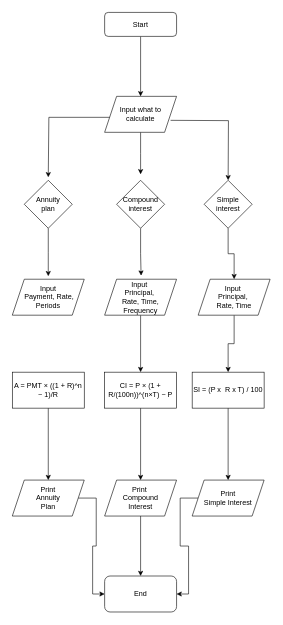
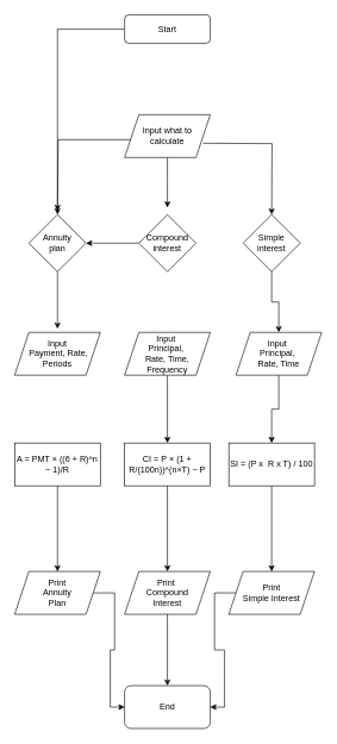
  <mxCell id="0" />
  <mxCell id="1" parent="0" />
- <mxCell id="2" style="edgeStyle=orthogonalEdgeStyle;rounded=0;orthogonalLoop=1;jettySize=auto;html=1;" edge="1" parent="1" source="3" target="7"><mxGeometry relative="1" as="geometry" /></mxCell>
+ <mxCell id="2" style="edgeStyle=orthogonalEdgeStyle;rounded=0;orthogonalLoop=1;jettySize=auto;html=1;" edge="1" parent="1" source="3" target="13"><mxGeometry relative="1" as="geometry" /></mxCell>
  <mxCell id="3" value="Start" style="rounded=1;whiteSpace=wrap;html=1;fontSize=12;glass=0;strokeWidth=1;shadow=0;" vertex="1" parent="1"><mxGeometry x="174" y="20" width="120" height="40" as="geometry" /></mxCell>
  <mxCell id="4" style="edgeStyle=orthogonalEdgeStyle;rounded=0;orthogonalLoop=1;jettySize=auto;html=1;" edge="1" parent="1" source="7"><mxGeometry relative="1" as="geometry"><mxPoint x="234" y="290" as="targetPoint" /></mxGeometry></mxCell>
  <mxCell id="5" style="edgeStyle=orthogonalEdgeStyle;rounded=0;orthogonalLoop=1;jettySize=auto;html=1;entryX=0.5;entryY=0;entryDx=0;entryDy=0;" edge="1" parent="1"><mxGeometry relative="1" as="geometry"><mxPoint x="380" y="300" as="targetPoint" /><mxPoint x="284" y="200" as="sourcePoint" /></mxGeometry></mxCell>
  <mxCell id="6" style="edgeStyle=orthogonalEdgeStyle;rounded=0;orthogonalLoop=1;jettySize=auto;html=1;" edge="1" parent="1"><mxGeometry relative="1" as="geometry"><mxPoint x="80" y="295" as="targetPoint" /><mxPoint x="184" y="195" as="sourcePoint" /><Array as="points"><mxPoint x="81" y="195" /></Array></mxGeometry></mxCell>
  <mxCell id="7" value="Input what to calculate" style="shape=parallelogram;perimeter=parallelogramPerimeter;whiteSpace=wrap;html=1;fixedSize=1;" vertex="1" parent="1"><mxGeometry x="174" y="160" width="120" height="60" as="geometry" /></mxCell>
  <mxCell id="8" style="edgeStyle=orthogonalEdgeStyle;rounded=0;orthogonalLoop=1;jettySize=auto;html=1;entryX=0.5;entryY=0;entryDx=0;entryDy=0;" edge="1" parent="1" source="9" target="15"><mxGeometry relative="1" as="geometry"><mxPoint x="380" y="460" as="targetPoint" /></mxGeometry></mxCell>
  <mxCell id="9" value="Simple&lt;div&gt;interest&lt;/div&gt;" style="rhombus;whiteSpace=wrap;html=1;" vertex="1" parent="1"><mxGeometry x="340" y="300" width="80" height="80" as="geometry" /></mxCell>
- <mxCell id="10" style="edgeStyle=orthogonalEdgeStyle;rounded=0;orthogonalLoop=1;jettySize=auto;html=1;entryX=0.507;entryY=-0.1;entryDx=0;entryDy=0;entryPerimeter=0;" edge="1" parent="1" source="11" target="17"><mxGeometry relative="1" as="geometry"><mxPoint x="234" y="450" as="targetPoint" /></mxGeometry></mxCell>
+ <mxCell id="10" style="edgeStyle=orthogonalEdgeStyle;rounded=0;orthogonalLoop=1;jettySize=auto;html=1;" edge="1" parent="1" source="11" target="13"><mxGeometry relative="1" as="geometry"><mxPoint x="234" y="450" as="targetPoint" /></mxGeometry></mxCell>
  <mxCell id="11" value="Compound interest" style="rhombus;whiteSpace=wrap;html=1;" vertex="1" parent="1"><mxGeometry x="194" y="300" width="80" height="80" as="geometry" /></mxCell>
  <mxCell id="12" style="edgeStyle=orthogonalEdgeStyle;rounded=0;orthogonalLoop=1;jettySize=auto;html=1;" edge="1" parent="1" source="13"><mxGeometry relative="1" as="geometry"><mxPoint x="80" y="460" as="targetPoint" /></mxGeometry></mxCell>
  <mxCell id="13" value="Annuity&lt;div&gt;plan&lt;/div&gt;" style="rhombus;whiteSpace=wrap;html=1;" vertex="1" parent="1"><mxGeometry x="40" y="300" width="80" height="80" as="geometry" /></mxCell>
  <mxCell id="14" style="edgeStyle=orthogonalEdgeStyle;rounded=0;orthogonalLoop=1;jettySize=auto;html=1;entryX=0.5;entryY=0;entryDx=0;entryDy=0;" edge="1" parent="1" source="15" target="20"><mxGeometry relative="1" as="geometry" /></mxCell>
  <mxCell id="15" value="Input&amp;nbsp;&lt;div&gt;Principal,&amp;nbsp;&lt;/div&gt;&lt;div&gt;Rate, Time&lt;/div&gt;" style="shape=parallelogram;perimeter=parallelogramPerimeter;whiteSpace=wrap;html=1;fixedSize=1;" vertex="1" parent="1"><mxGeometry x="330" y="465" width="120" height="60" as="geometry" /></mxCell>
  <mxCell id="16" style="edgeStyle=orthogonalEdgeStyle;rounded=0;orthogonalLoop=1;jettySize=auto;html=1;entryX=0.5;entryY=0;entryDx=0;entryDy=0;" edge="1" parent="1" source="17" target="22"><mxGeometry relative="1" as="geometry" /></mxCell>
  <mxCell id="17" value="Input&amp;nbsp;&lt;div&gt;Principal,&amp;nbsp;&lt;/div&gt;&lt;div&gt;Rate, Time, Frequency&lt;/div&gt;" style="shape=parallelogram;perimeter=parallelogramPerimeter;whiteSpace=wrap;html=1;fixedSize=1;" vertex="1" parent="1"><mxGeometry x="174" y="465" width="120" height="60" as="geometry" /></mxCell>
  <mxCell id="18" value="Input&lt;div&gt;&amp;nbsp;Payment, Rate, Periods&lt;/div&gt;" style="shape=parallelogram;perimeter=parallelogramPerimeter;whiteSpace=wrap;html=1;fixedSize=1;" vertex="1" parent="1"><mxGeometry x="20" y="465" width="120" height="60" as="geometry" /></mxCell>
  <mxCell id="19" style="edgeStyle=orthogonalEdgeStyle;rounded=0;orthogonalLoop=1;jettySize=auto;html=1;entryX=0.5;entryY=0;entryDx=0;entryDy=0;" edge="1" parent="1" source="20" target="26"><mxGeometry relative="1" as="geometry" /></mxCell>
  <mxCell id="20" value="SI = (P x&amp;nbsp; R x T) / 100" style="rounded=0;whiteSpace=wrap;html=1;" vertex="1" parent="1"><mxGeometry x="320" y="620" width="120" height="60" as="geometry" /></mxCell>
  <mxCell id="21" style="edgeStyle=orthogonalEdgeStyle;rounded=0;orthogonalLoop=1;jettySize=auto;html=1;entryX=0.5;entryY=0;entryDx=0;entryDy=0;" edge="1" parent="1" source="22" target="28"><mxGeometry relative="1" as="geometry" /></mxCell>
  <mxCell id="22" value="CI = P × (1 + R/(100n))^(n×T) − P" style="rounded=0;whiteSpace=wrap;html=1;" vertex="1" parent="1"><mxGeometry x="174" y="620" width="120" height="60" as="geometry" /></mxCell>
  <mxCell id="23" style="edgeStyle=orthogonalEdgeStyle;rounded=0;orthogonalLoop=1;jettySize=auto;html=1;entryX=0.5;entryY=0;entryDx=0;entryDy=0;" edge="1" parent="1" source="24" target="30"><mxGeometry relative="1" as="geometry" /></mxCell>
- <mxCell id="24" value="A = PMT × ((1 + R)^n − 1)/R" style="rounded=0;whiteSpace=wrap;html=1;" vertex="1" parent="1"><mxGeometry x="20" y="620" width="120" height="60" as="geometry" /></mxCell>
+ <mxCell id="24" value="A = PMT × ((6 + R)^n − 1)/R" style="rounded=0;whiteSpace=wrap;html=1;" vertex="1" parent="1"><mxGeometry x="20" y="620" width="120" height="60" as="geometry" /></mxCell>
  <mxCell id="25" style="edgeStyle=orthogonalEdgeStyle;rounded=0;orthogonalLoop=1;jettySize=auto;html=1;entryX=1;entryY=0.5;entryDx=0;entryDy=0;" edge="1" parent="1" source="26" target="31"><mxGeometry relative="1" as="geometry"><mxPoint x="310" y="1000" as="targetPoint" /></mxGeometry></mxCell>
  <mxCell id="26" value="Print&lt;div&gt;Simple Interest&lt;/div&gt;" style="shape=parallelogram;perimeter=parallelogramPerimeter;whiteSpace=wrap;html=1;fixedSize=1;" vertex="1" parent="1"><mxGeometry x="320" y="800" width="120" height="60" as="geometry" /></mxCell>
  <mxCell id="27" style="edgeStyle=orthogonalEdgeStyle;rounded=0;orthogonalLoop=1;jettySize=auto;html=1;entryX=0.5;entryY=0;entryDx=0;entryDy=0;" edge="1" parent="1" source="28" target="31"><mxGeometry relative="1" as="geometry" /></mxCell>
  <mxCell id="28" value="Print&amp;nbsp;&lt;div&gt;Compound&lt;/div&gt;&lt;div&gt;Interest&lt;/div&gt;" style="shape=parallelogram;perimeter=parallelogramPerimeter;whiteSpace=wrap;html=1;fixedSize=1;" vertex="1" parent="1"><mxGeometry x="174" y="800" width="120" height="60" as="geometry" /></mxCell>
  <mxCell id="29" style="edgeStyle=orthogonalEdgeStyle;rounded=0;orthogonalLoop=1;jettySize=auto;html=1;entryX=0;entryY=0.5;entryDx=0;entryDy=0;" edge="1" parent="1" source="30" target="31"><mxGeometry relative="1" as="geometry" /></mxCell>
  <mxCell id="30" value="Print&lt;div&gt;Annuity&lt;/div&gt;&lt;div&gt;Plan&lt;/div&gt;" style="shape=parallelogram;perimeter=parallelogramPerimeter;whiteSpace=wrap;html=1;fixedSize=1;" vertex="1" parent="1"><mxGeometry x="20" y="800" width="120" height="60" as="geometry" /></mxCell>
  <mxCell id="31" value="End" style="rounded=1;whiteSpace=wrap;html=1;" vertex="1" parent="1"><mxGeometry x="174" y="960" width="120" height="60" as="geometry" /></mxCell>
